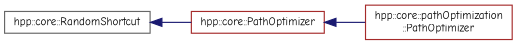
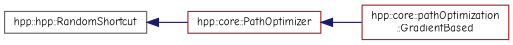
  digraph {
    fontname="Comic Neue"
    rankdir=LR
    node [color=brown fillcolor=white fontname="Comic Neue" fontsize=10 shape=record style=filled]
    edge [color=midnightblue dir=back fontname="Comic Neue" fontsize=10 labelfontname=Helvetica labelfontsize=10 style=solid]
    n1 [height=0.2 label="hpp::core::PathOptimizer" width=0.4]
-   n2 [height=0.2 label="hpp::core::pathOptimization\l::PathOptimizer" width=0.4]
-   n3 [color=gray40 height=0.2 label="hpp::core::RandomShortcut" width=0.4]
+   n2 [height=0.2 label="hpp::core::pathOptimization\l::GradientBased" width=0.4]
+   n3 [color=gray40 height=0.2 label="hpp::hpp::RandomShortcut" width=0.4]
    n1 -> n2
    n3 -> n1
  }
